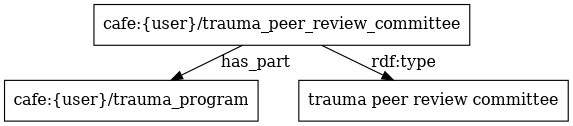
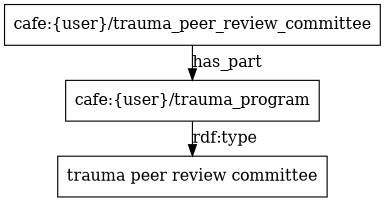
  digraph {
    nodesep=.5
    ranksep=0
    splines=true
    node [shape=rectangle]
    "cafe:{user}/trauma_peer_review_committee"
    "cafe:{user}/trauma_program"
    "trauma peer review committee"
    "cafe:{user}/trauma_peer_review_committee" -> "cafe:{user}/trauma_program" [label=has_part]
-   "cafe:{user}/trauma_peer_review_committee" -> "trauma peer review committee" [label="rdf:type"]
+   "cafe:{user}/trauma_program" -> "trauma peer review committee" [label="rdf:type"]
  }
